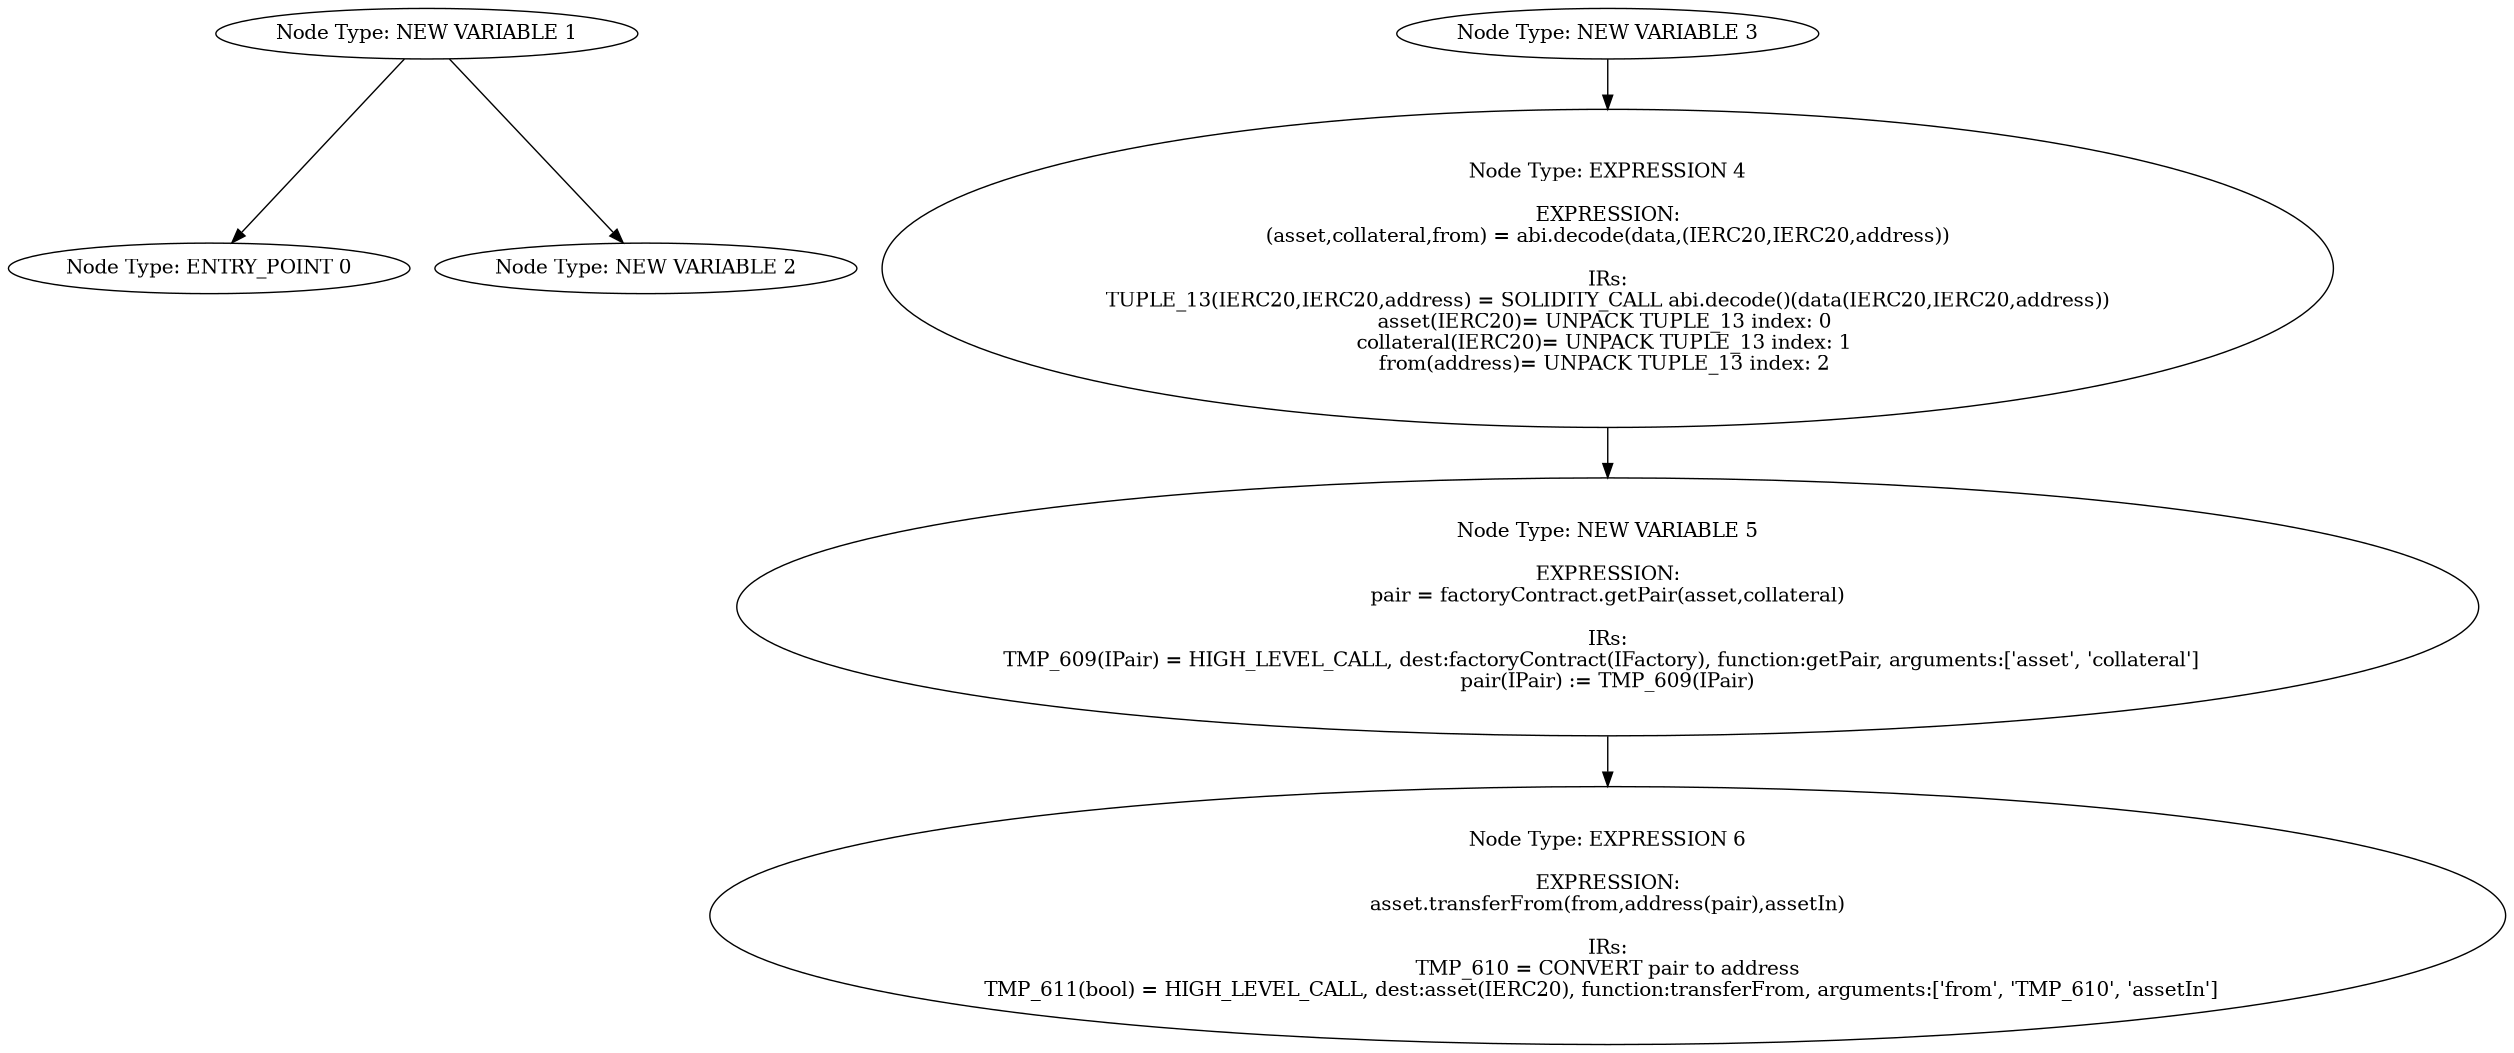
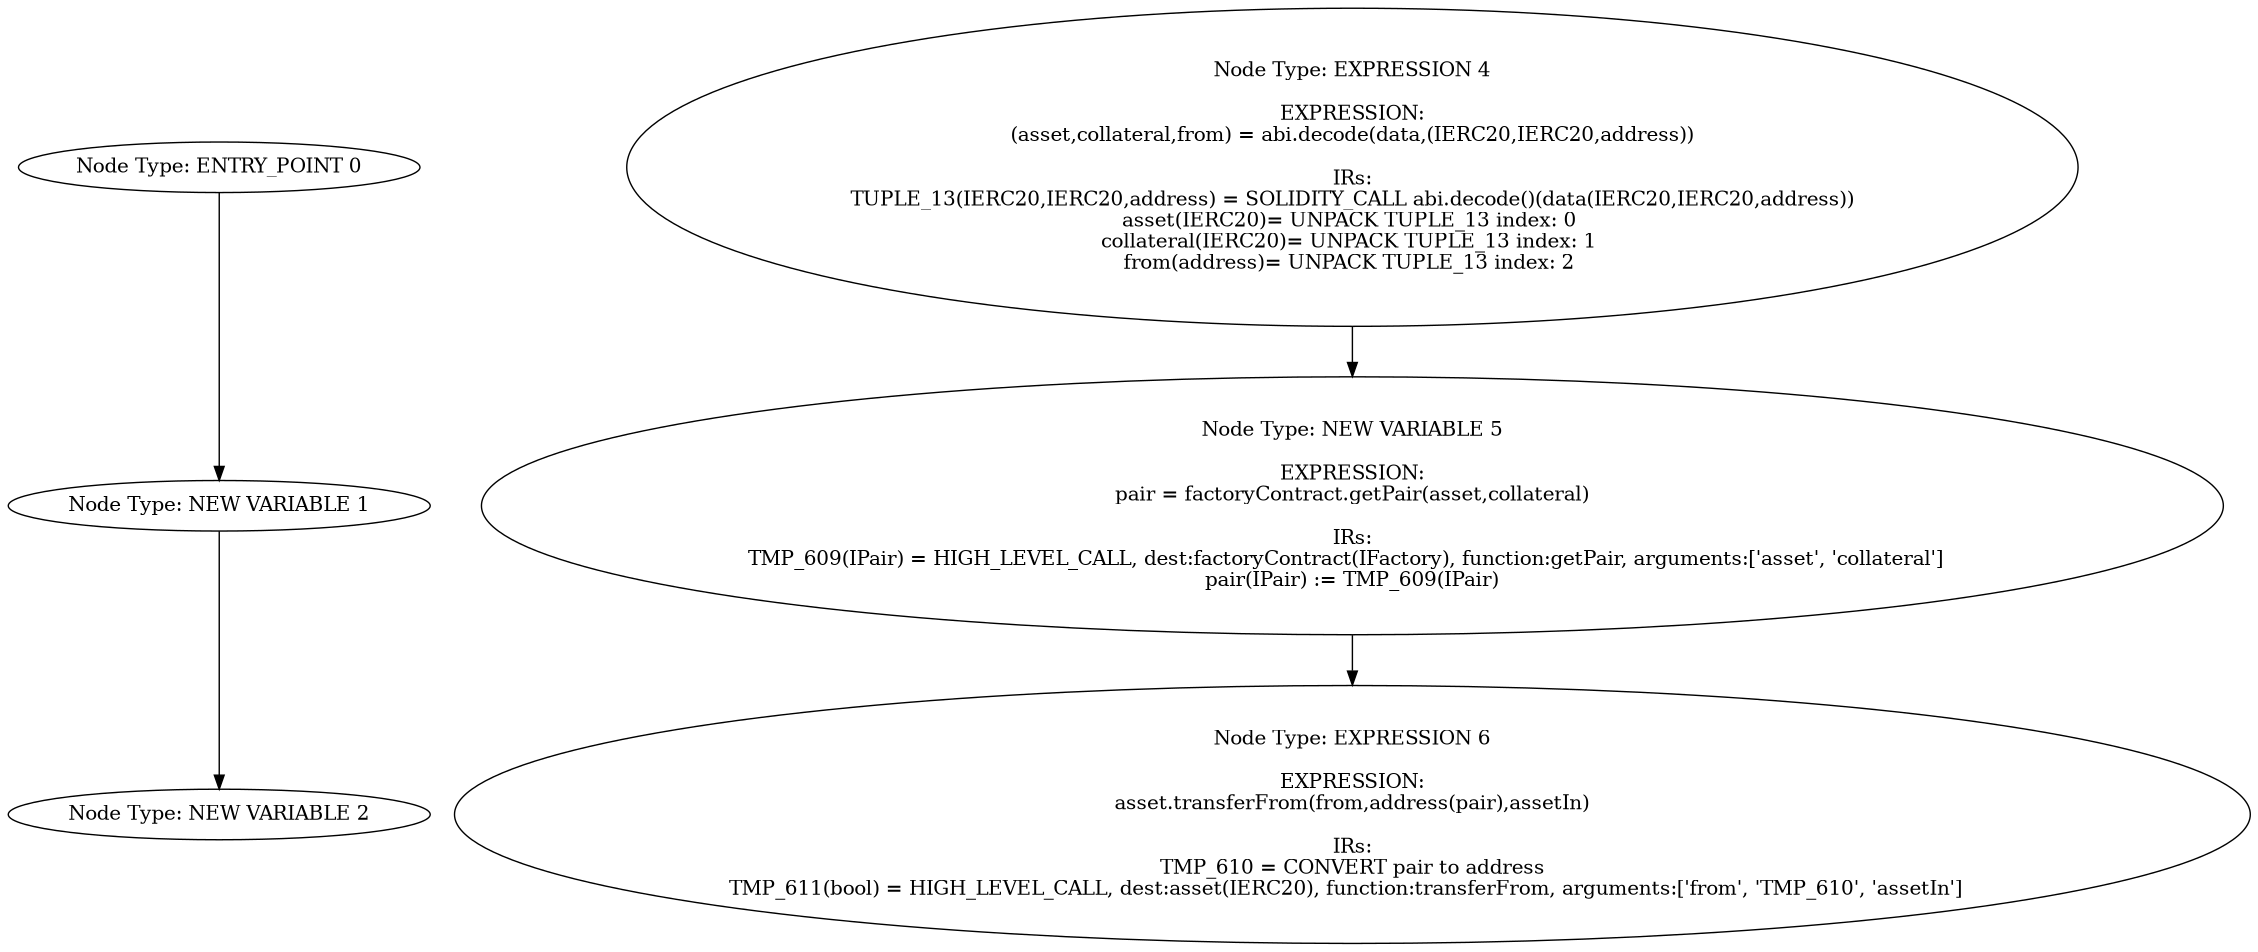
  digraph {
    n1 [label="Node Type: ENTRY_POINT 0\n"]
    n2 [label="Node Type: NEW VARIABLE 1\n"]
    n3 [label="Node Type: NEW VARIABLE 2\n"]
-   n4 [label="Node Type: NEW VARIABLE 3\n"]
    n5 [label="Node Type: EXPRESSION 4\n\nEXPRESSION:\n(asset,collateral,from) = abi.decode(data,(IERC20,IERC20,address))\n\nIRs:\nTUPLE_13(IERC20,IERC20,address) = SOLIDITY_CALL abi.decode()(data(IERC20,IERC20,address))\nasset(IERC20)= UNPACK TUPLE_13 index: 0 \ncollateral(IERC20)= UNPACK TUPLE_13 index: 1 \nfrom(address)= UNPACK TUPLE_13 index: 2 "]
    n6 [label="Node Type: NEW VARIABLE 5\n\nEXPRESSION:\npair = factoryContract.getPair(asset,collateral)\n\nIRs:\nTMP_609(IPair) = HIGH_LEVEL_CALL, dest:factoryContract(IFactory), function:getPair, arguments:['asset', 'collateral']  \npair(IPair) := TMP_609(IPair)"]
    n7 [label="Node Type: EXPRESSION 6\n\nEXPRESSION:\nasset.transferFrom(from,address(pair),assetIn)\n\nIRs:\nTMP_610 = CONVERT pair to address\nTMP_611(bool) = HIGH_LEVEL_CALL, dest:asset(IERC20), function:transferFrom, arguments:['from', 'TMP_610', 'assetIn']  "]
-   n2 -> n1
+   n1 -> n2
    n2 -> n3
-   n4 -> n5
    n5 -> n6
    n6 -> n7
  }
